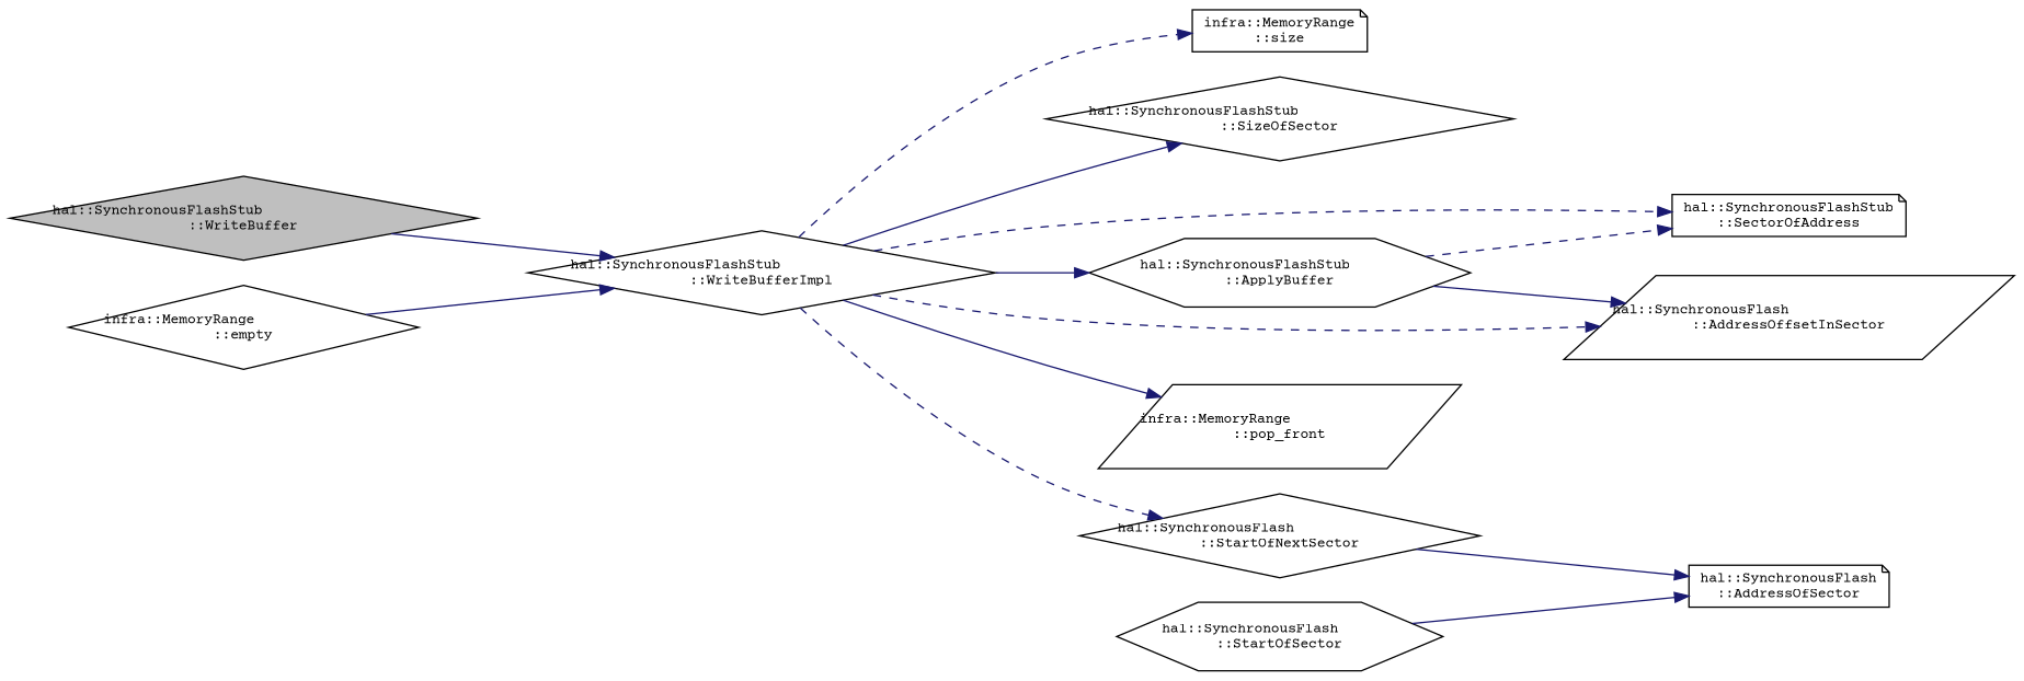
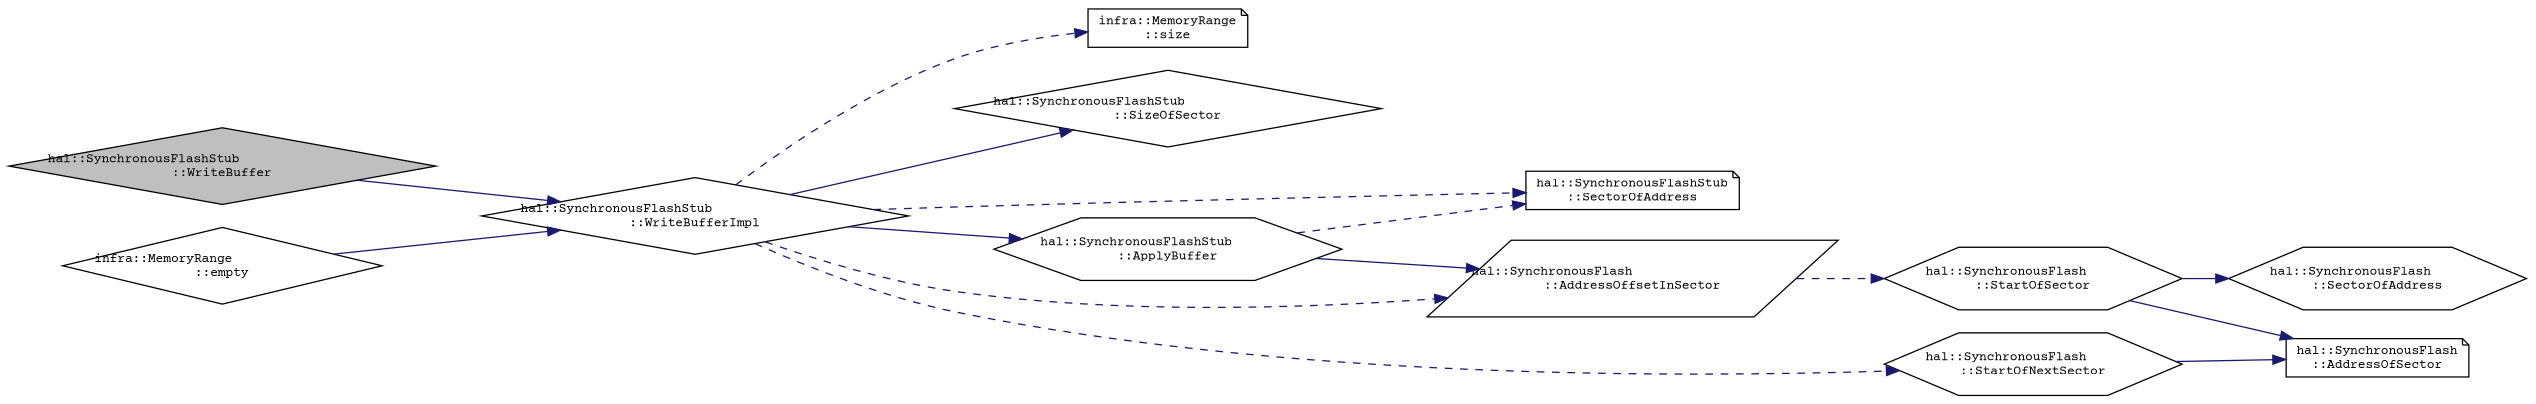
  digraph {
    fontname="Courier Prime"
    rankdir=LR
    node [color=black fillcolor=white fontname="Courier Prime" fontsize=10 shape=diamond style=filled]
    edge [color=midnightblue fontname="Courier Prime" fontsize=10 labelfontname=Helvetica labelfontsize=10 style=solid]
    n1 [fillcolor=grey75 fontcolor=black height=0.2 label="hal::SynchronousFlashStub\l::WriteBuffer" width=0.4]
    n2 [height=0.2 label="hal::SynchronousFlashStub\l::WriteBufferImpl" width=0.4]
    n3 [height=0.2 label="infra::MemoryRange\l::size" shape=note width=0.4]
    n4 [height=0.2 label="hal::SynchronousFlashStub\l::SizeOfSector" width=0.4]
    n5 [height=0.2 label="hal::SynchronousFlashStub\l::SectorOfAddress" shape=note width=0.4]
    n6 [height=0.2 label="hal::SynchronousFlash\l::AddressOffsetInSector" shape=parallelogram width=0.4]
    n7 [height=0.2 label="hal::SynchronousFlashStub\l::ApplyBuffer" shape=hexagon width=0.4]
-   n8 [height=0.2 label="infra::MemoryRange\l::pop_front" shape=parallelogram width=0.4]
-   n9 [height=0.2 label="hal::SynchronousFlash\l::StartOfNextSector" width=0.4]
+   n9 [height=0.2 label="hal::SynchronousFlash\l::StartOfNextSector" shape=hexagon width=0.4]
    n10 [height=0.2 label="infra::MemoryRange\l::empty" width=0.4]
    n11 [height=0.2 label="hal::SynchronousFlash\l::StartOfSector" shape=hexagon width=0.4]
    n12 [height=0.2 label="hal::SynchronousFlash\l::AddressOfSector" shape=note width=0.4]
+   n13 [height=0.2 label="hal::SynchronousFlash\l::SectorOfAddress" shape=hexagon width=0.4]
    n1 -> n2
    n2 -> n3 [style=dashed]
    n2 -> n4
    n2 -> n5 [style=dashed]
    n2 -> n6 [style=dashed]
    n2 -> n7
-   n2 -> n8
    n2 -> n9 [style=dashed]
+   n6 -> n11 [style=dashed]
    n7 -> n5 [style=dashed]
    n7 -> n6
    n9 -> n12
    n10 -> n2
    n11 -> n12
+   n11 -> n13
  }
